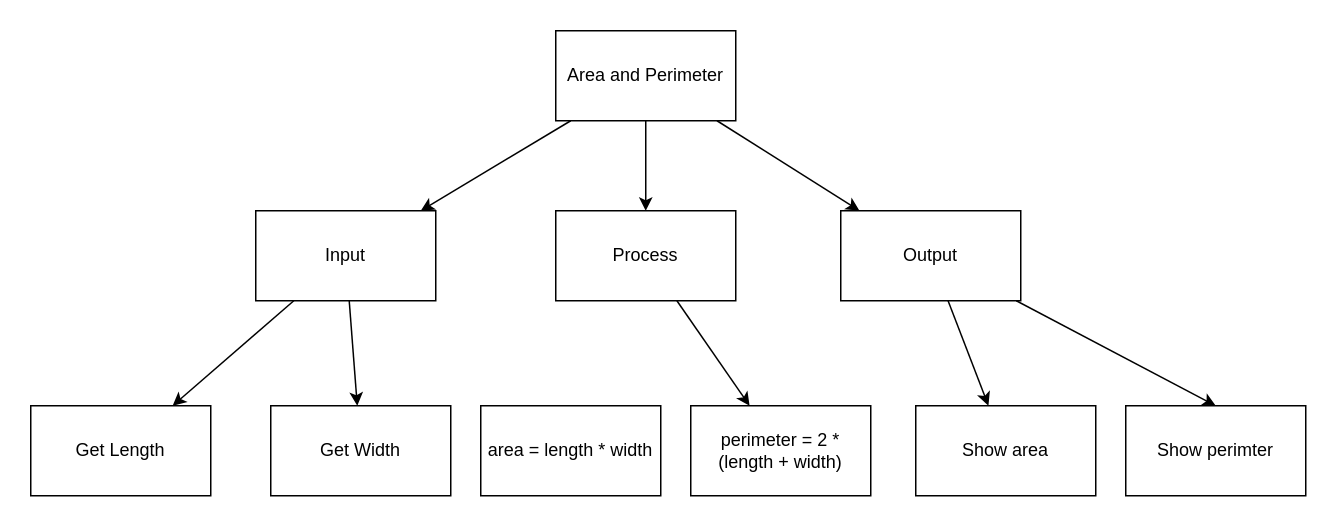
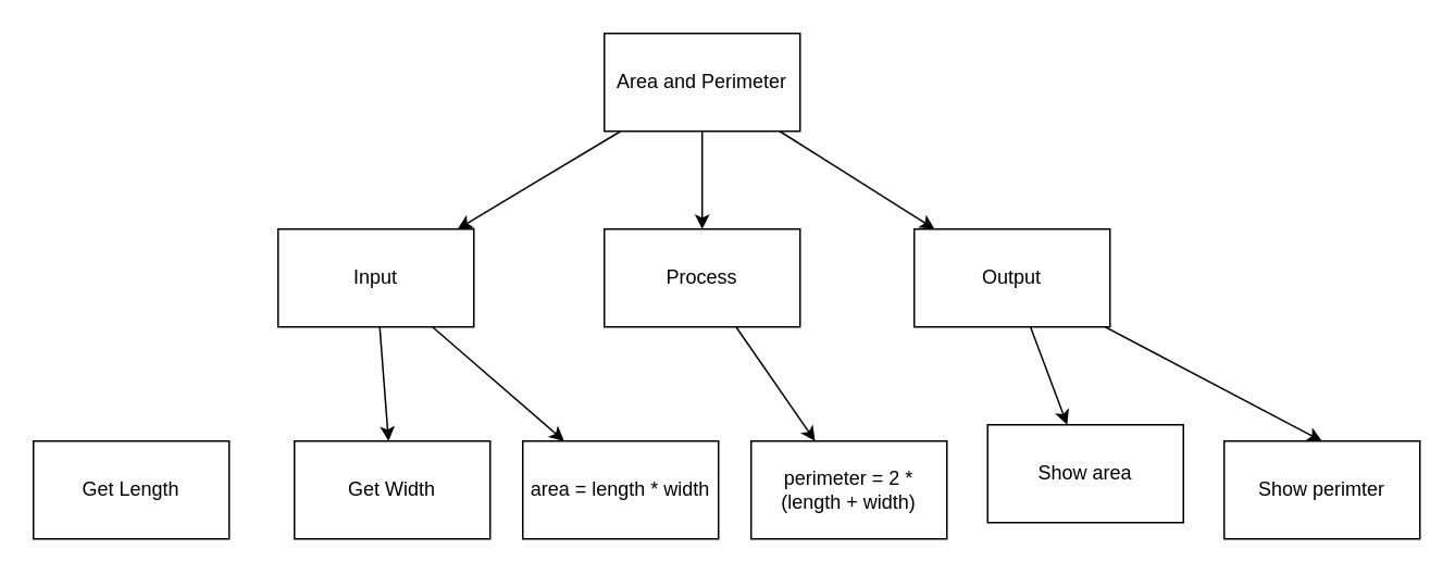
  <mxCell id="0" />
  <mxCell id="1" parent="0" />
  <mxCell id="2" style="edgeStyle=none;html=1;entryX=0.5;entryY=0;entryDx=0;entryDy=0;" edge="1" parent="1" source="5" target="7"><mxGeometry relative="1" as="geometry" /></mxCell>
  <mxCell id="3" style="edgeStyle=none;html=1;rounded=0;" edge="1" parent="1" source="5" target="10"><mxGeometry relative="1" as="geometry" /></mxCell>
  <mxCell id="4" style="edgeStyle=none;rounded=0;html=1;" edge="1" parent="1" source="5" target="13"><mxGeometry relative="1" as="geometry" /></mxCell>
  <mxCell id="5" value="Area and Perimeter" style="rounded=0;whiteSpace=wrap;html=1;" vertex="1" parent="1"><mxGeometry x="370" y="20" width="120" height="60" as="geometry" /></mxCell>
  <mxCell id="6" style="edgeStyle=none;rounded=0;html=1;" edge="1" parent="1" source="7" target="17"><mxGeometry relative="1" as="geometry" /></mxCell>
  <mxCell id="7" value="Process" style="rounded=0;whiteSpace=wrap;html=1;" vertex="1" parent="1"><mxGeometry x="370" y="140" width="120" height="60" as="geometry" /></mxCell>
  <mxCell id="8" style="edgeStyle=none;rounded=0;html=1;" edge="1" parent="1" source="10" target="14"><mxGeometry relative="1" as="geometry" /></mxCell>
- <mxCell id="9" style="edgeStyle=none;rounded=0;html=1;" edge="1" parent="1" source="10" target="15"><mxGeometry relative="1" as="geometry" /></mxCell>
+ <mxCell id="9" style="edgeStyle=none;rounded=0;html=1;" edge="1" parent="1" source="10" target="16"><mxGeometry relative="1" as="geometry" /></mxCell>
  <mxCell id="10" value="Input" style="rounded=0;whiteSpace=wrap;html=1;" vertex="1" parent="1"><mxGeometry x="170" y="140" width="120" height="60" as="geometry" /></mxCell>
  <mxCell id="11" style="edgeStyle=none;rounded=0;html=1;" edge="1" parent="1" source="13" target="18"><mxGeometry relative="1" as="geometry" /></mxCell>
  <mxCell id="12" style="edgeStyle=none;rounded=0;html=1;entryX=0.5;entryY=0;entryDx=0;entryDy=0;" edge="1" parent="1" source="13" target="19"><mxGeometry relative="1" as="geometry" /></mxCell>
  <mxCell id="13" value="Output" style="rounded=0;whiteSpace=wrap;html=1;" vertex="1" parent="1"><mxGeometry x="560" y="140" width="120" height="60" as="geometry" /></mxCell>
  <mxCell id="14" value="Get Width" style="rounded=0;whiteSpace=wrap;html=1;" vertex="1" parent="1"><mxGeometry x="180" y="270" width="120" height="60" as="geometry" /></mxCell>
  <mxCell id="15" value="Get Length" style="rounded=0;whiteSpace=wrap;html=1;" vertex="1" parent="1"><mxGeometry x="20" y="270" width="120" height="60" as="geometry" /></mxCell>
  <mxCell id="16" value="area = length * width" style="rounded=0;whiteSpace=wrap;html=1;" vertex="1" parent="1"><mxGeometry x="320" y="270" width="120" height="60" as="geometry" /></mxCell>
  <mxCell id="17" value="perimeter = 2 * (length + width)" style="rounded=0;whiteSpace=wrap;html=1;" vertex="1" parent="1"><mxGeometry x="460" y="270" width="120" height="60" as="geometry" /></mxCell>
- <mxCell id="18" value="Show area" style="rounded=0;whiteSpace=wrap;html=1;" vertex="1" parent="1"><mxGeometry x="610" y="270" width="120" height="60" as="geometry" /></mxCell>
+ <mxCell id="18" value="Show area" style="rounded=0;whiteSpace=wrap;html=1;" vertex="1" parent="1"><mxGeometry x="605" y="260" width="120" height="60" as="geometry" /></mxCell>
  <mxCell id="19" value="Show perimter" style="rounded=0;whiteSpace=wrap;html=1;" vertex="1" parent="1"><mxGeometry x="750" y="270" width="120" height="60" as="geometry" /></mxCell>
